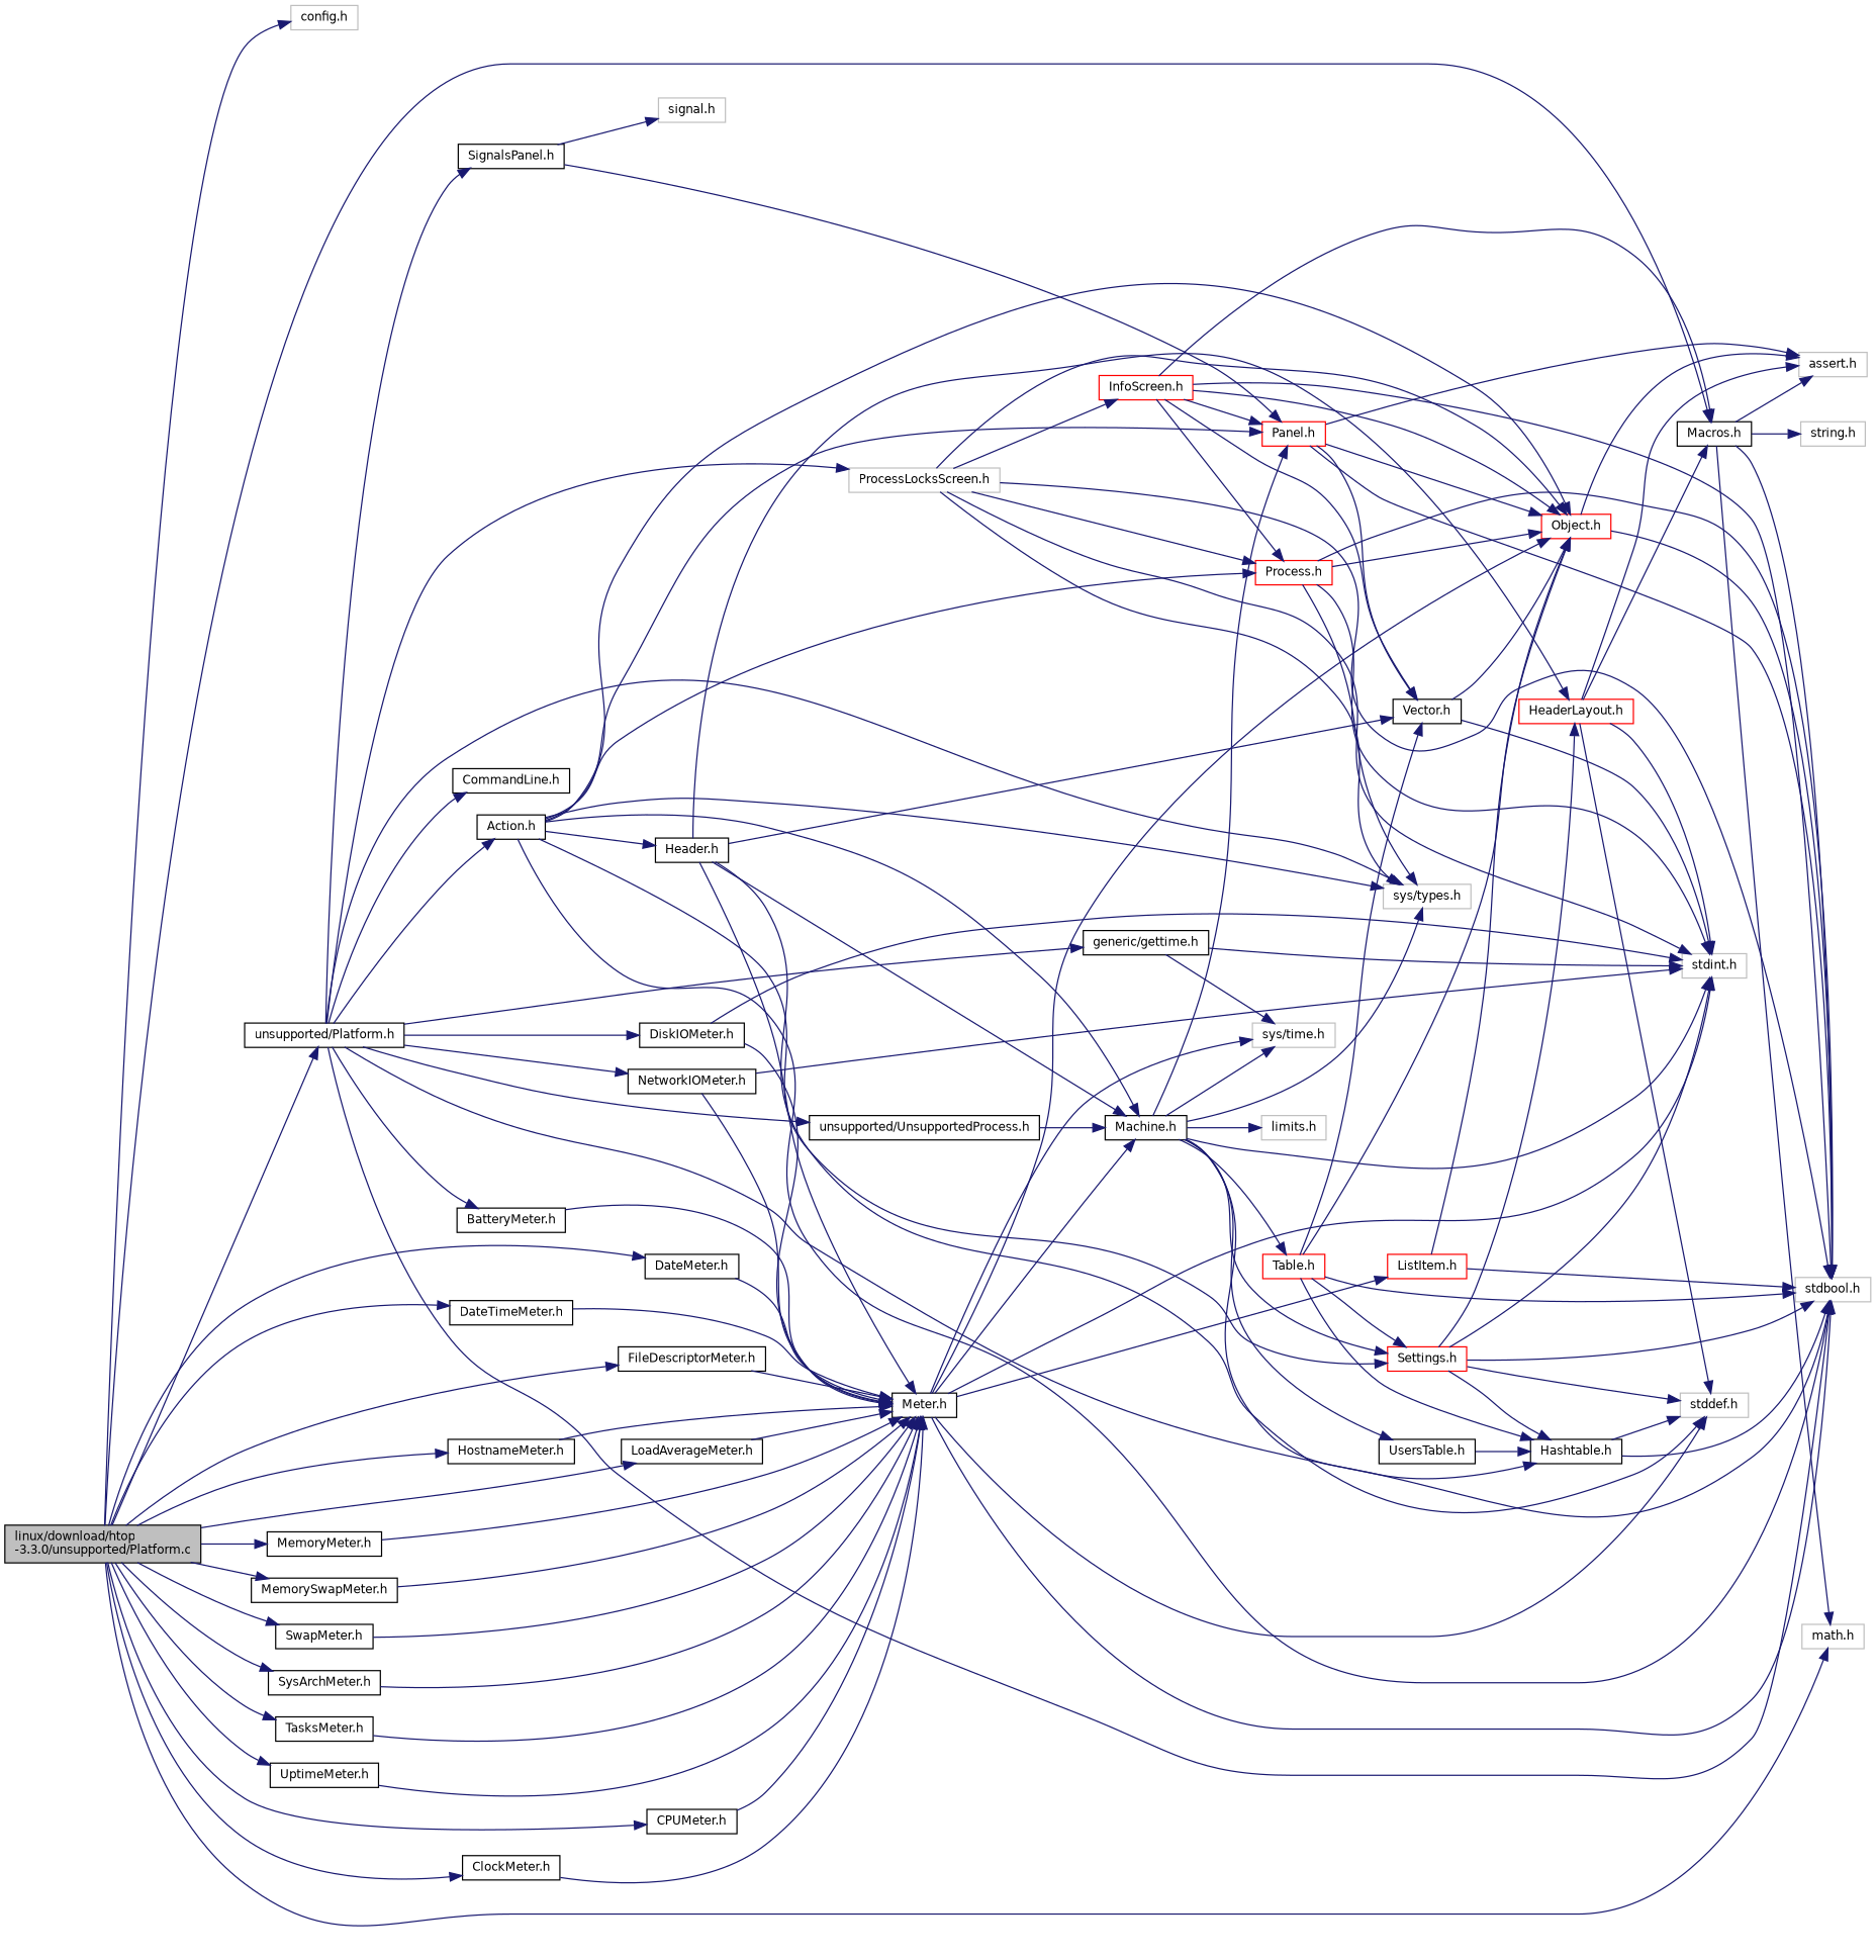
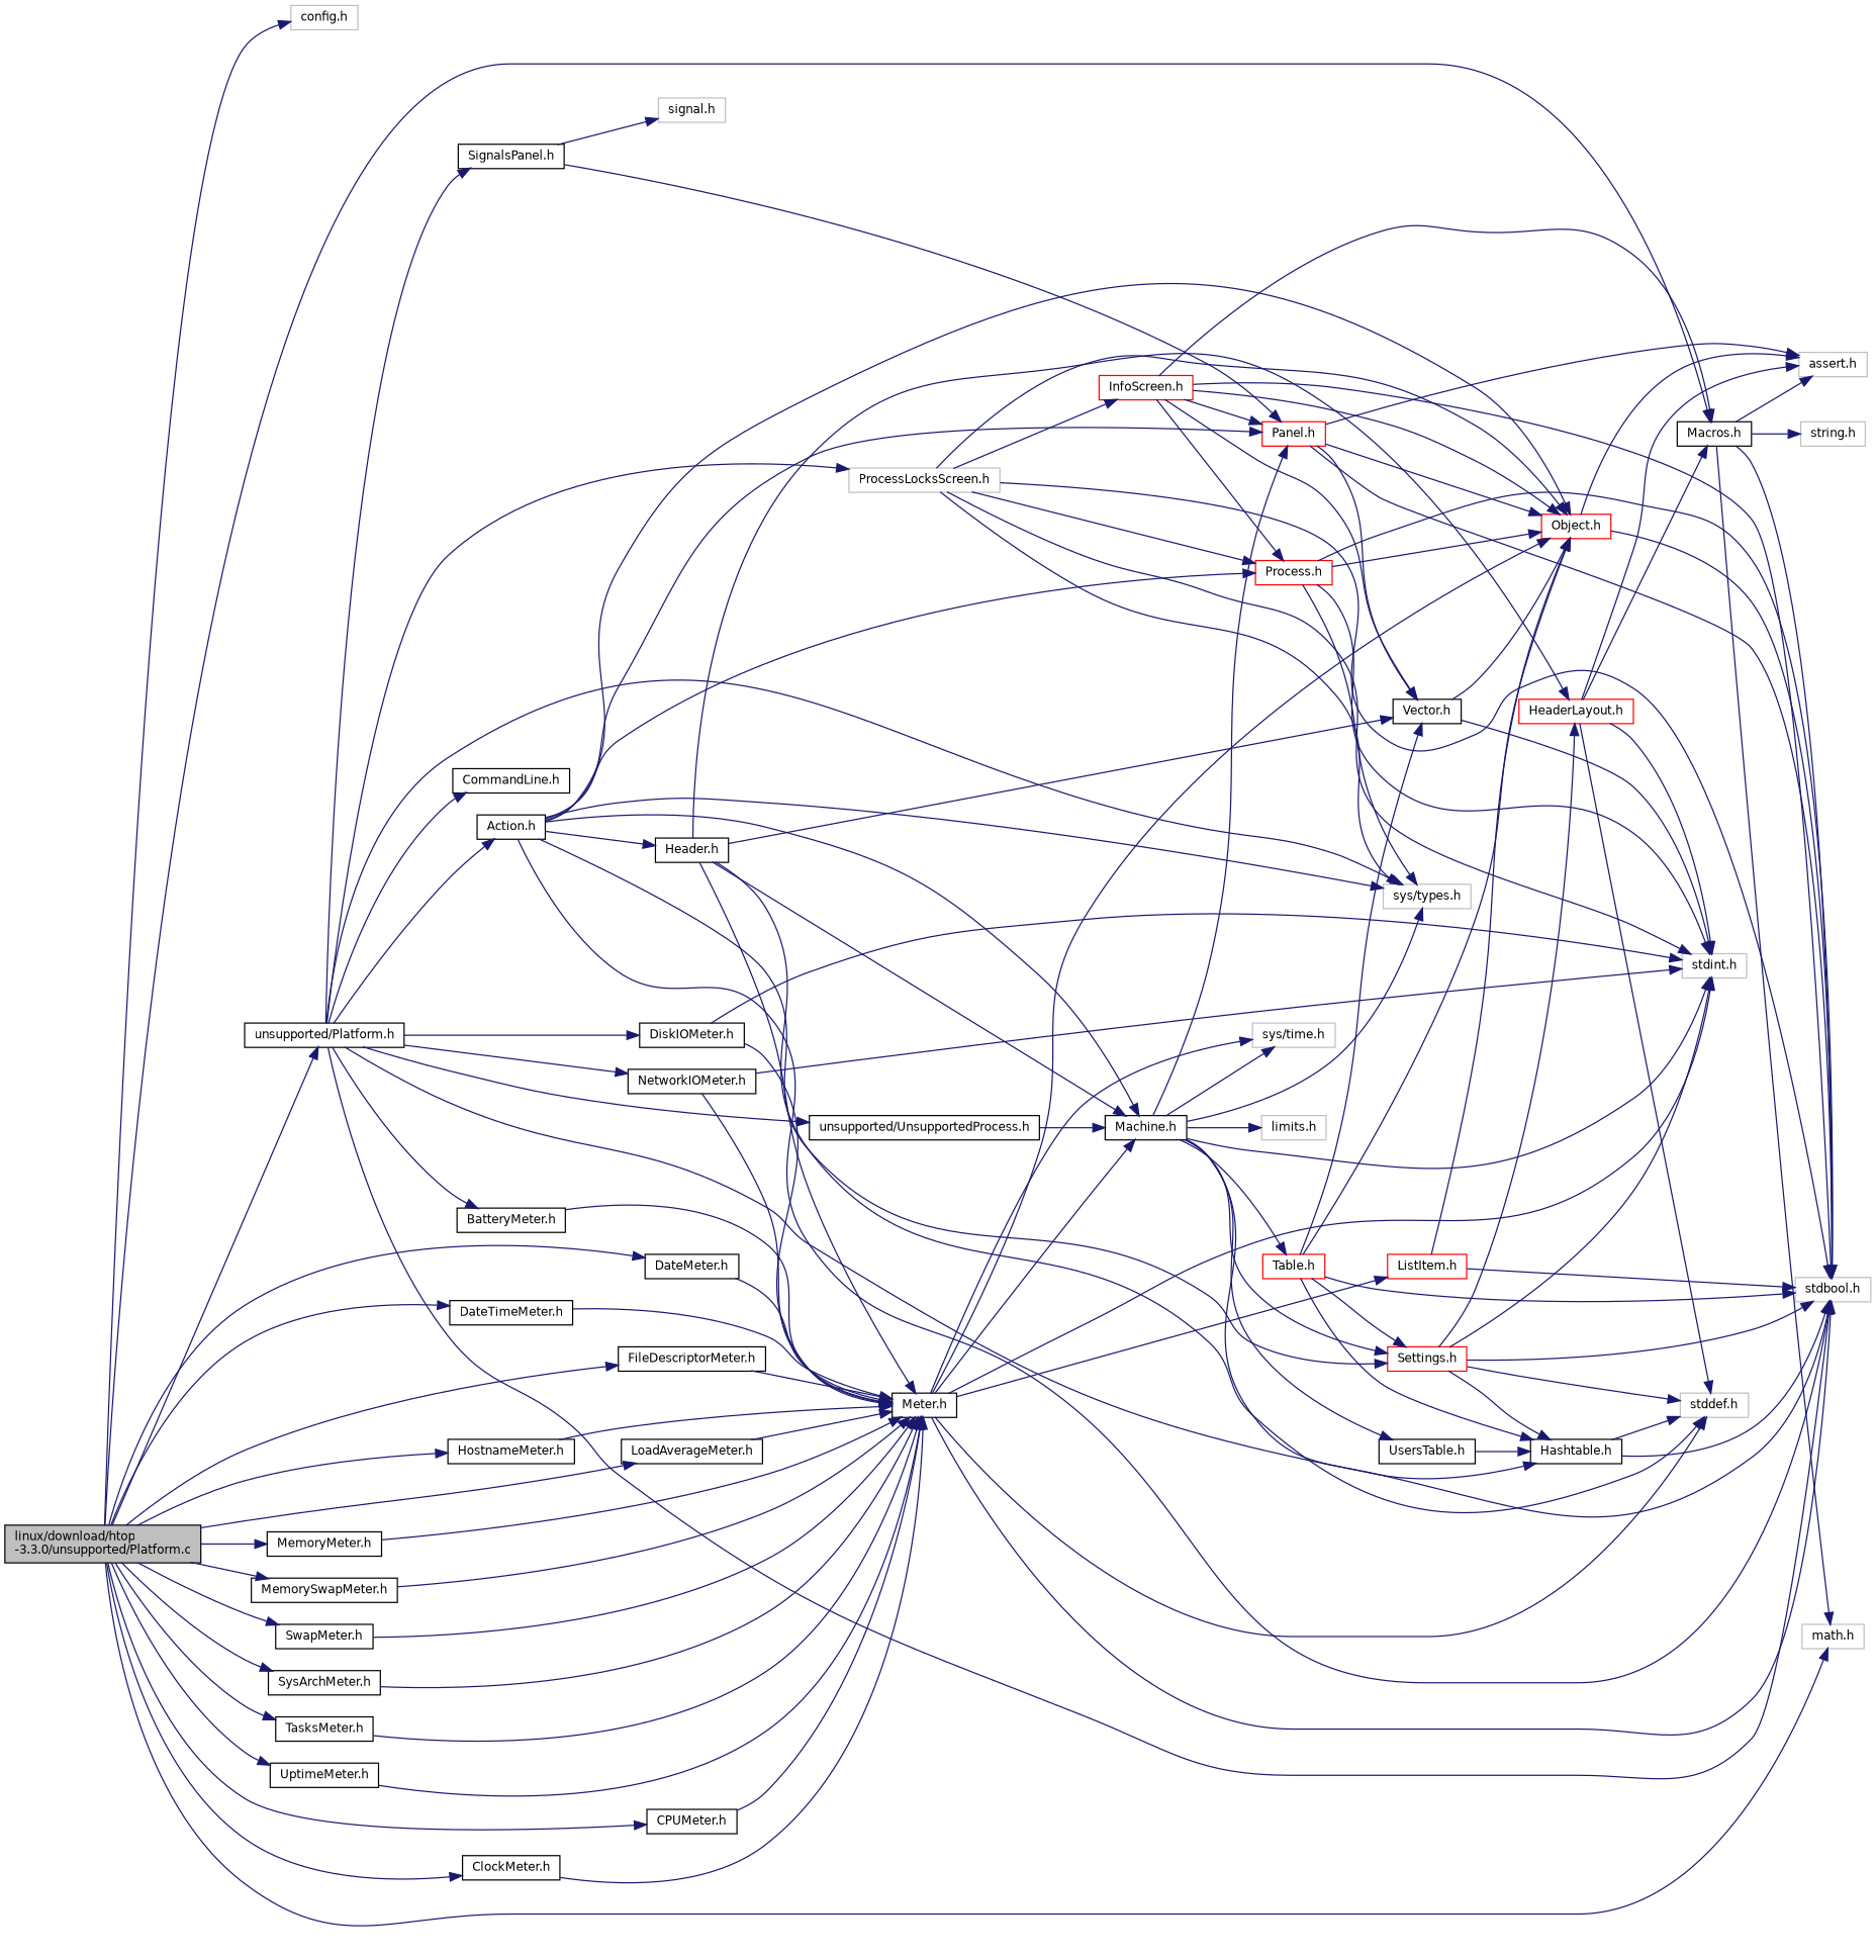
  digraph {
    rankdir=LR
    node [color=black fillcolor=white fontname=Helvetica fontsize=10 shape=record style=filled]
    edge [color=midnightblue fontname=Helvetica fontsize=10 labelfontname=Helvetica labelfontsize=10 style=solid]
    n1 [fillcolor=grey75 fontcolor=black height=0.2 label="linux/download/htop\l-3.3.0/unsupported/Platform.c" width=0.4]
    n2 [color=grey75 height=0.2 label="config.h" width=0.4]
    n3 [height=0.2 label="unsupported/Platform.h" width=0.4]
    n4 [height=0.2 label="Macros.h" width=0.4]
    n5 [color=grey75 height=0.2 label="math.h" width=0.4]
    n6 [height=0.2 label="CPUMeter.h" width=0.4]
    n7 [height=0.2 label="ClockMeter.h" width=0.4]
    n8 [height=0.2 label="DateMeter.h" width=0.4]
    n9 [height=0.2 label="DateTimeMeter.h" width=0.4]
    n10 [height=0.2 label="FileDescriptorMeter.h" width=0.4]
    n11 [height=0.2 label="HostnameMeter.h" width=0.4]
    n12 [height=0.2 label="LoadAverageMeter.h" width=0.4]
    n13 [height=0.2 label="MemoryMeter.h" width=0.4]
    n14 [height=0.2 label="MemorySwapMeter.h" width=0.4]
    n15 [height=0.2 label="SwapMeter.h" width=0.4]
    n16 [height=0.2 label="SysArchMeter.h" width=0.4]
    n17 [height=0.2 label="TasksMeter.h" width=0.4]
    n18 [height=0.2 label="UptimeMeter.h" width=0.4]
    n19 [color=grey75 height=0.2 label="stdbool.h" width=0.4]
    n20 [color=grey75 height=0.2 label="sys/types.h" width=0.4]
    n21 [height=0.2 label="Action.h" width=0.4]
    n22 [height=0.2 label="Hashtable.h" width=0.4]
    n23 [height=0.2 label="BatteryMeter.h" width=0.4]
    n24 [height=0.2 label="DiskIOMeter.h" width=0.4]
    n25 [height=0.2 label="NetworkIOMeter.h" width=0.4]
    n26 [color=grey75 height=0.2 label="ProcessLocksScreen.h" width=0.4]
    n27 [height=0.2 label="SignalsPanel.h" width=0.4]
    n28 [height=0.2 label="CommandLine.h" width=0.4]
-   n29 [height=0.2 label="generic/gettime.h" width=0.4]
    n30 [height=0.2 label="unsupported/UnsupportedProcess.h" width=0.4]
    n31 [color=grey75 height=0.2 label="assert.h" width=0.4]
    n32 [color=grey75 height=0.2 label="string.h" width=0.4]
    n33 [height=0.2 label="Meter.h" width=0.4]
    n34 [height=0.2 label="Header.h" width=0.4]
    n35 [height=0.2 label="Machine.h" width=0.4]
    n36 [color=red height=0.2 label="Panel.h" width=0.4]
    n37 [color=red height=0.2 label="Object.h" width=0.4]
    n38 [color=red height=0.2 label="Settings.h" width=0.4]
    n39 [color=red height=0.2 label="Process.h" width=0.4]
    n40 [color=grey75 height=0.2 label="stddef.h" width=0.4]
    n41 [color=grey75 height=0.2 label="stdint.h" width=0.4]
    n42 [color=red height=0.2 label="InfoScreen.h" width=0.4]
    n43 [color=grey75 height=0.2 label="signal.h" width=0.4]
    n44 [color=grey75 height=0.2 label="sys/time.h" width=0.4]
    n45 [color=red height=0.2 label="HeaderLayout.h" width=0.4]
    n46 [height=0.2 label="Vector.h" width=0.4]
    n47 [color=grey75 height=0.2 label="limits.h" width=0.4]
    n48 [color=red height=0.2 label="Table.h" width=0.4]
    n49 [height=0.2 label="UsersTable.h" width=0.4]
    n50 [color=red height=0.2 label="ListItem.h" width=0.4]
    n1 -> n2
    n1 -> n3
    n1 -> n4
    n1 -> n5
    n1 -> n6
    n1 -> n7
    n1 -> n8
    n1 -> n9
    n1 -> n10
    n1 -> n11
    n1 -> n12
    n1 -> n13
    n1 -> n14
    n1 -> n15
    n1 -> n16
    n1 -> n17
    n1 -> n18
    n3 -> n19
    n3 -> n20
    n3 -> n21
    n3 -> n22
    n3 -> n23
    n3 -> n24
    n3 -> n25
    n3 -> n26
    n3 -> n27
    n3 -> n28
-   n3 -> n29
    n3 -> n30
    n4 -> n5
    n4 -> n19
    n4 -> n31
    n4 -> n32
    n6 -> n33
    n7 -> n33
    n8 -> n33
    n9 -> n33
    n10 -> n33
    n11 -> n33
    n12 -> n33
    n13 -> n33
    n14 -> n33
    n15 -> n33
    n16 -> n33
    n17 -> n33
    n18 -> n33
    n21 -> n19
    n21 -> n20
    n21 -> n34
    n21 -> n35
    n21 -> n36
    n21 -> n37
    n21 -> n38
    n21 -> n39
    n22 -> n19
    n22 -> n40
    n23 -> n33
    n24 -> n33
    n24 -> n41
    n25 -> n33
    n25 -> n41
    n26 -> n19
    n26 -> n20
    n26 -> n37
    n26 -> n39
    n26 -> n41
    n26 -> n42
    n27 -> n36
    n27 -> n43
-   n29 -> n41
-   n29 -> n44
    n30 -> n35
    n33 -> n19
    n33 -> n35
    n33 -> n37
    n33 -> n40
    n33 -> n41
    n33 -> n44
    n33 -> n50
    n34 -> n33
    n34 -> n35
    n34 -> n40
    n34 -> n45
    n34 -> n46
    n35 -> n19
    n35 -> n20
    n35 -> n36
    n35 -> n38
    n35 -> n41
    n35 -> n44
    n35 -> n47
    n35 -> n48
    n35 -> n49
    n36 -> n19
    n36 -> n31
    n36 -> n37
    n36 -> n46
    n37 -> n19
    n37 -> n31
    n38 -> n19
    n38 -> n22
    n38 -> n40
    n38 -> n41
    n38 -> n45
    n39 -> n19
    n39 -> n20
    n39 -> n37
    n39 -> n41
    n42 -> n4
    n42 -> n19
    n42 -> n36
    n42 -> n37
    n42 -> n39
    n42 -> n46
    n45 -> n4
    n45 -> n31
    n45 -> n40
    n45 -> n41
    n46 -> n37
    n46 -> n41
    n48 -> n19
    n48 -> n22
    n48 -> n37
    n48 -> n38
    n48 -> n46
    n49 -> n22
    n50 -> n19
    n50 -> n37
  }
